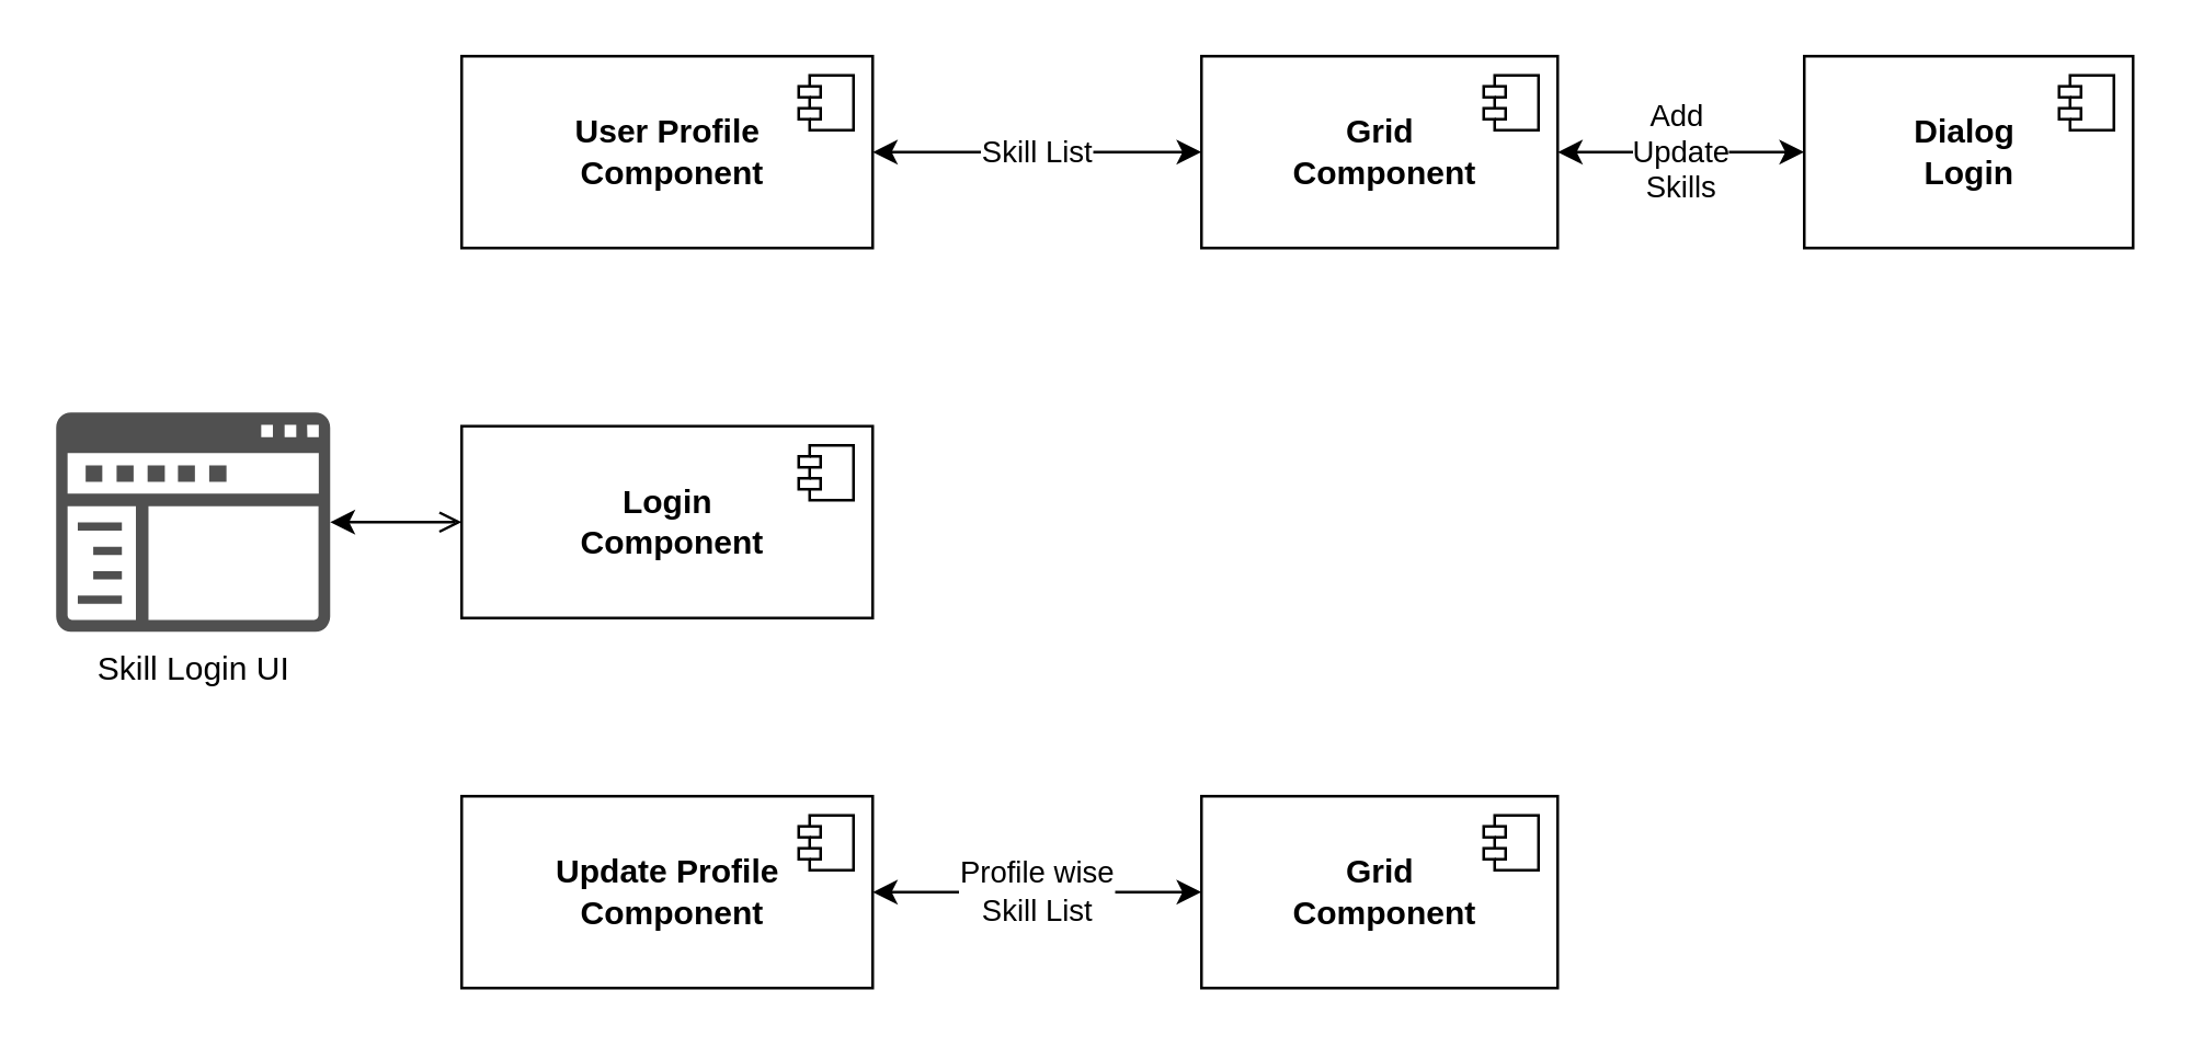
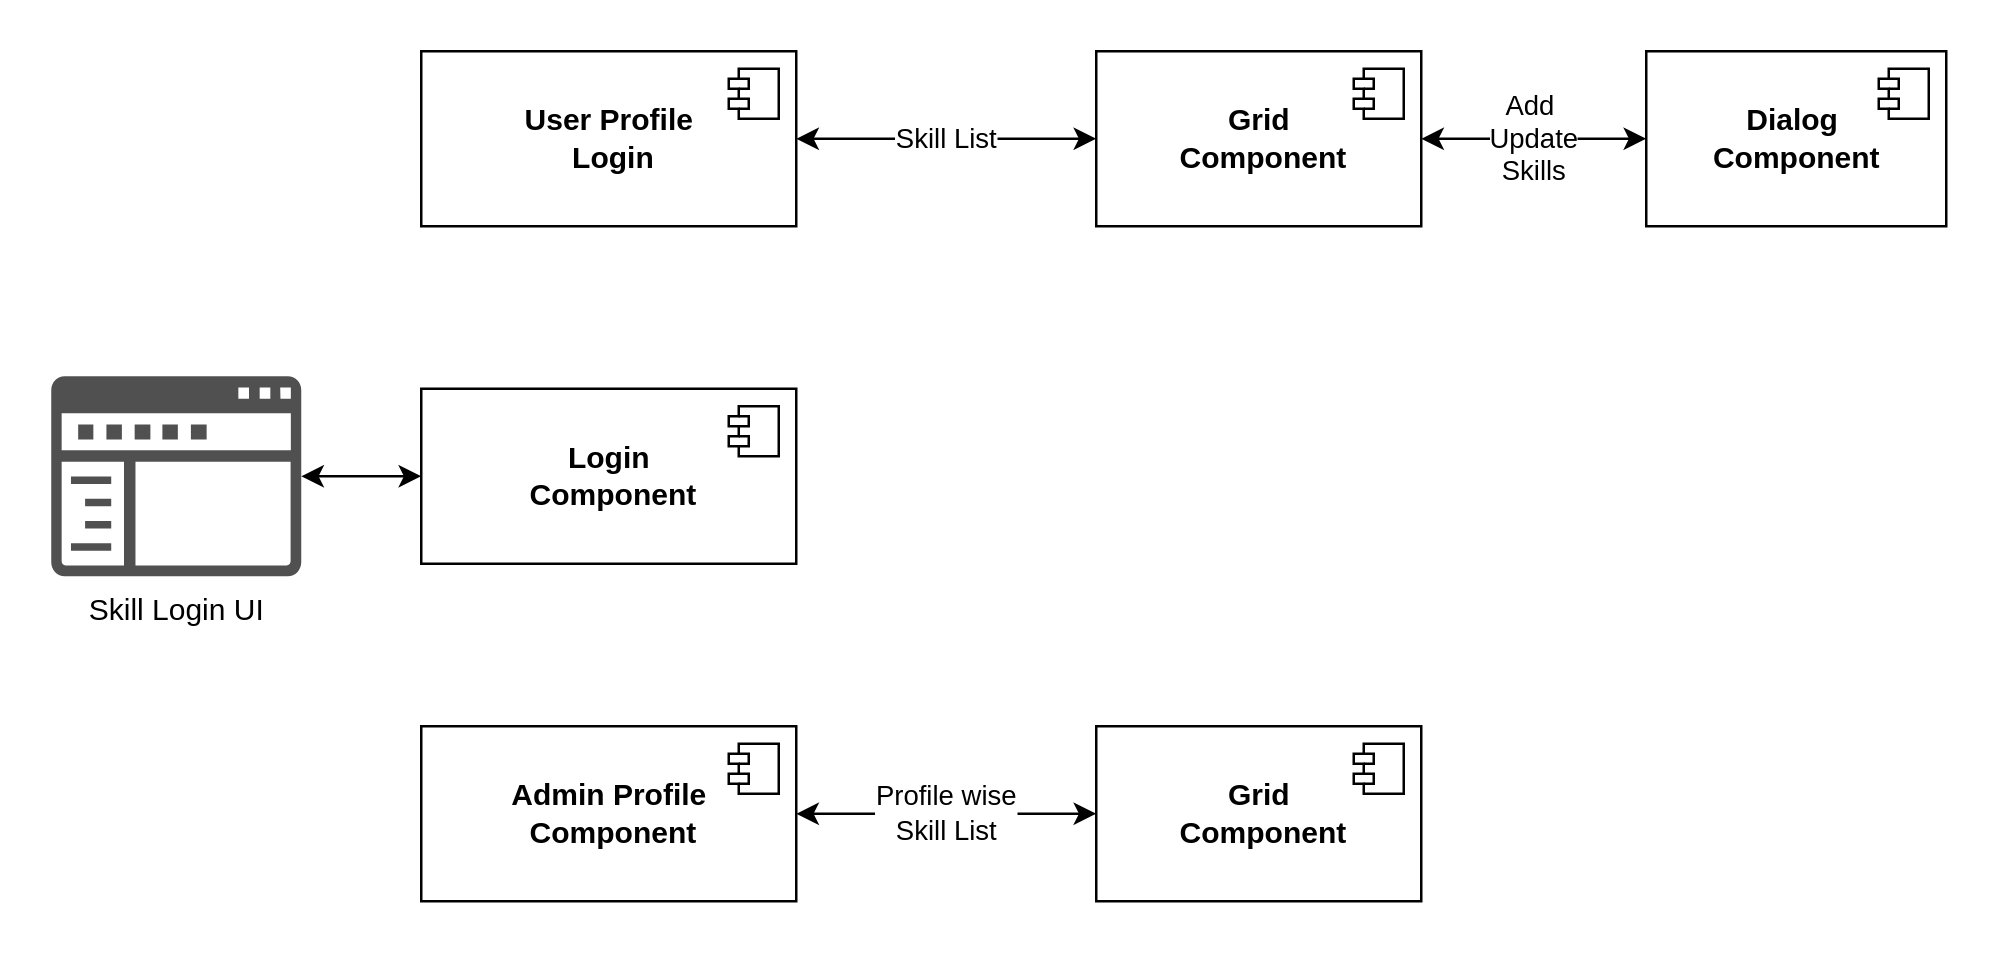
  <mxCell id="0" />
  <mxCell id="1" parent="0" />
  <mxCell id="2" value="Skill Login UI" style="sketch=0;pointerEvents=1;shadow=0;dashed=0;html=1;strokeColor=none;labelPosition=center;verticalLabelPosition=bottom;verticalAlign=top;align=center;fillColor=#505050;shape=mxgraph.mscae.intune.company_portal" vertex="1" parent="1"><mxGeometry x="20" y="150" width="100" height="80" as="geometry" /></mxCell>
  <mxCell id="3" value="&lt;b&gt;Grid&lt;br&gt;&amp;nbsp;Component&lt;/b&gt;" style="html=1;dropTarget=0;" vertex="1" parent="1"><mxGeometry x="438" y="20" width="130" height="70" as="geometry" /></mxCell>
  <mxCell id="4" value="" style="shape=module;jettyWidth=8;jettyHeight=4;" vertex="1" parent="3"><mxGeometry x="1" width="20" height="20" relative="1" as="geometry"><mxPoint x="-27" y="7" as="offset" /></mxGeometry></mxCell>
- <mxCell id="5" value="&lt;b&gt;Dialog&amp;nbsp;&lt;br&gt;Login&lt;/b&gt;" style="html=1;dropTarget=0;" vertex="1" parent="1"><mxGeometry x="658" y="20" width="120" height="70" as="geometry" /></mxCell>
+ <mxCell id="5" value="&lt;b&gt;Dialog&amp;nbsp;&lt;br&gt;Component&lt;/b&gt;" style="html=1;dropTarget=0;" vertex="1" parent="1"><mxGeometry x="658" y="20" width="120" height="70" as="geometry" /></mxCell>
  <mxCell id="6" value="" style="shape=module;jettyWidth=8;jettyHeight=4;" vertex="1" parent="5"><mxGeometry x="1" width="20" height="20" relative="1" as="geometry"><mxPoint x="-27" y="7" as="offset" /></mxGeometry></mxCell>
  <mxCell id="7" value="Add&amp;nbsp;&lt;br&gt;Update&lt;br&gt;Skills" style="endArrow=classic;startArrow=classic;html=1;rounded=0;exitX=1;exitY=0.5;exitDx=0;exitDy=0;entryX=0;entryY=0.5;entryDx=0;entryDy=0;" edge="1" parent="1" source="3" target="5"><mxGeometry width="50" height="50" relative="1" as="geometry"><mxPoint x="488" y="110" as="sourcePoint" /><mxPoint x="538" y="60" as="targetPoint" /></mxGeometry></mxCell>
- <mxCell id="8" value="" style="endArrow=open;startArrow=classic;html=1;rounded=0;exitX=1;exitY=0.5;exitDx=0;exitDy=0;exitPerimeter=0;entryX=0;entryY=0.5;entryDx=0;entryDy=0;" edge="1" parent="1" source="2" target="9"><mxGeometry width="50" height="50" relative="1" as="geometry"><mxPoint x="340" y="200" as="sourcePoint" /><mxPoint x="100" y="90" as="targetPoint" /></mxGeometry></mxCell>
+ <mxCell id="8" value="" style="endArrow=classic;startArrow=classic;html=1;rounded=0;exitX=1;exitY=0.5;exitDx=0;exitDy=0;exitPerimeter=0;entryX=0;entryY=0.5;entryDx=0;entryDy=0;" edge="1" parent="1" source="2" target="9"><mxGeometry width="50" height="50" relative="1" as="geometry"><mxPoint x="340" y="200" as="sourcePoint" /><mxPoint x="100" y="90" as="targetPoint" /></mxGeometry></mxCell>
  <mxCell id="9" value="&lt;b&gt;Login&lt;br&gt;&amp;nbsp;Component&lt;/b&gt;" style="html=1;dropTarget=0;" vertex="1" parent="1"><mxGeometry x="168" y="155" width="150" height="70" as="geometry" /></mxCell>
  <mxCell id="10" value="" style="shape=module;jettyWidth=8;jettyHeight=4;" vertex="1" parent="9"><mxGeometry x="1" width="20" height="20" relative="1" as="geometry"><mxPoint x="-27" y="7" as="offset" /></mxGeometry></mxCell>
- <mxCell id="11" value="&lt;b&gt;User Profile&lt;br&gt;&amp;nbsp;Component&lt;/b&gt;" style="html=1;dropTarget=0;" vertex="1" parent="1"><mxGeometry x="168" y="20" width="150" height="70" as="geometry" /></mxCell>
+ <mxCell id="11" value="&lt;b&gt;User Profile&lt;br&gt;&amp;nbsp;Login&lt;/b&gt;" style="html=1;dropTarget=0;" vertex="1" parent="1"><mxGeometry x="168" y="20" width="150" height="70" as="geometry" /></mxCell>
  <mxCell id="12" value="" style="shape=module;jettyWidth=8;jettyHeight=4;" vertex="1" parent="11"><mxGeometry x="1" width="20" height="20" relative="1" as="geometry"><mxPoint x="-27" y="7" as="offset" /></mxGeometry></mxCell>
  <mxCell id="13" value="Skill List" style="endArrow=classic;startArrow=classic;html=1;rounded=0;exitX=1;exitY=0.5;exitDx=0;exitDy=0;entryX=0;entryY=0.5;entryDx=0;entryDy=0;" edge="1" parent="1" source="11" target="3"><mxGeometry width="50" height="50" relative="1" as="geometry"><mxPoint x="328" y="80" as="sourcePoint" /><mxPoint x="388" y="50" as="targetPoint" /></mxGeometry></mxCell>
- <mxCell id="14" value="&lt;b&gt;Update Profile&lt;br&gt;&amp;nbsp;Component&lt;/b&gt;" style="html=1;dropTarget=0;" vertex="1" parent="1"><mxGeometry x="168" y="290" width="150" height="70" as="geometry" /></mxCell>
+ <mxCell id="14" value="&lt;b&gt;Admin Profile&lt;br&gt;&amp;nbsp;Component&lt;/b&gt;" style="html=1;dropTarget=0;" vertex="1" parent="1"><mxGeometry x="168" y="290" width="150" height="70" as="geometry" /></mxCell>
  <mxCell id="15" value="" style="shape=module;jettyWidth=8;jettyHeight=4;" vertex="1" parent="14"><mxGeometry x="1" width="20" height="20" relative="1" as="geometry"><mxPoint x="-27" y="7" as="offset" /></mxGeometry></mxCell>
  <mxCell id="16" value="&lt;b&gt;Grid&lt;br&gt;&amp;nbsp;Component&lt;/b&gt;" style="html=1;dropTarget=0;" vertex="1" parent="1"><mxGeometry x="438" y="290" width="130" height="70" as="geometry" /></mxCell>
  <mxCell id="17" value="" style="shape=module;jettyWidth=8;jettyHeight=4;" vertex="1" parent="16"><mxGeometry x="1" width="20" height="20" relative="1" as="geometry"><mxPoint x="-27" y="7" as="offset" /></mxGeometry></mxCell>
  <mxCell id="18" value="Profile wise&lt;br&gt;Skill List" style="endArrow=classic;startArrow=classic;html=1;rounded=0;exitX=1;exitY=0.5;exitDx=0;exitDy=0;entryX=0;entryY=0.5;entryDx=0;entryDy=0;" edge="1" parent="1" source="14" target="16"><mxGeometry width="50" height="50" relative="1" as="geometry"><mxPoint x="348" y="350" as="sourcePoint" /><mxPoint x="398" y="300" as="targetPoint" /></mxGeometry></mxCell>
